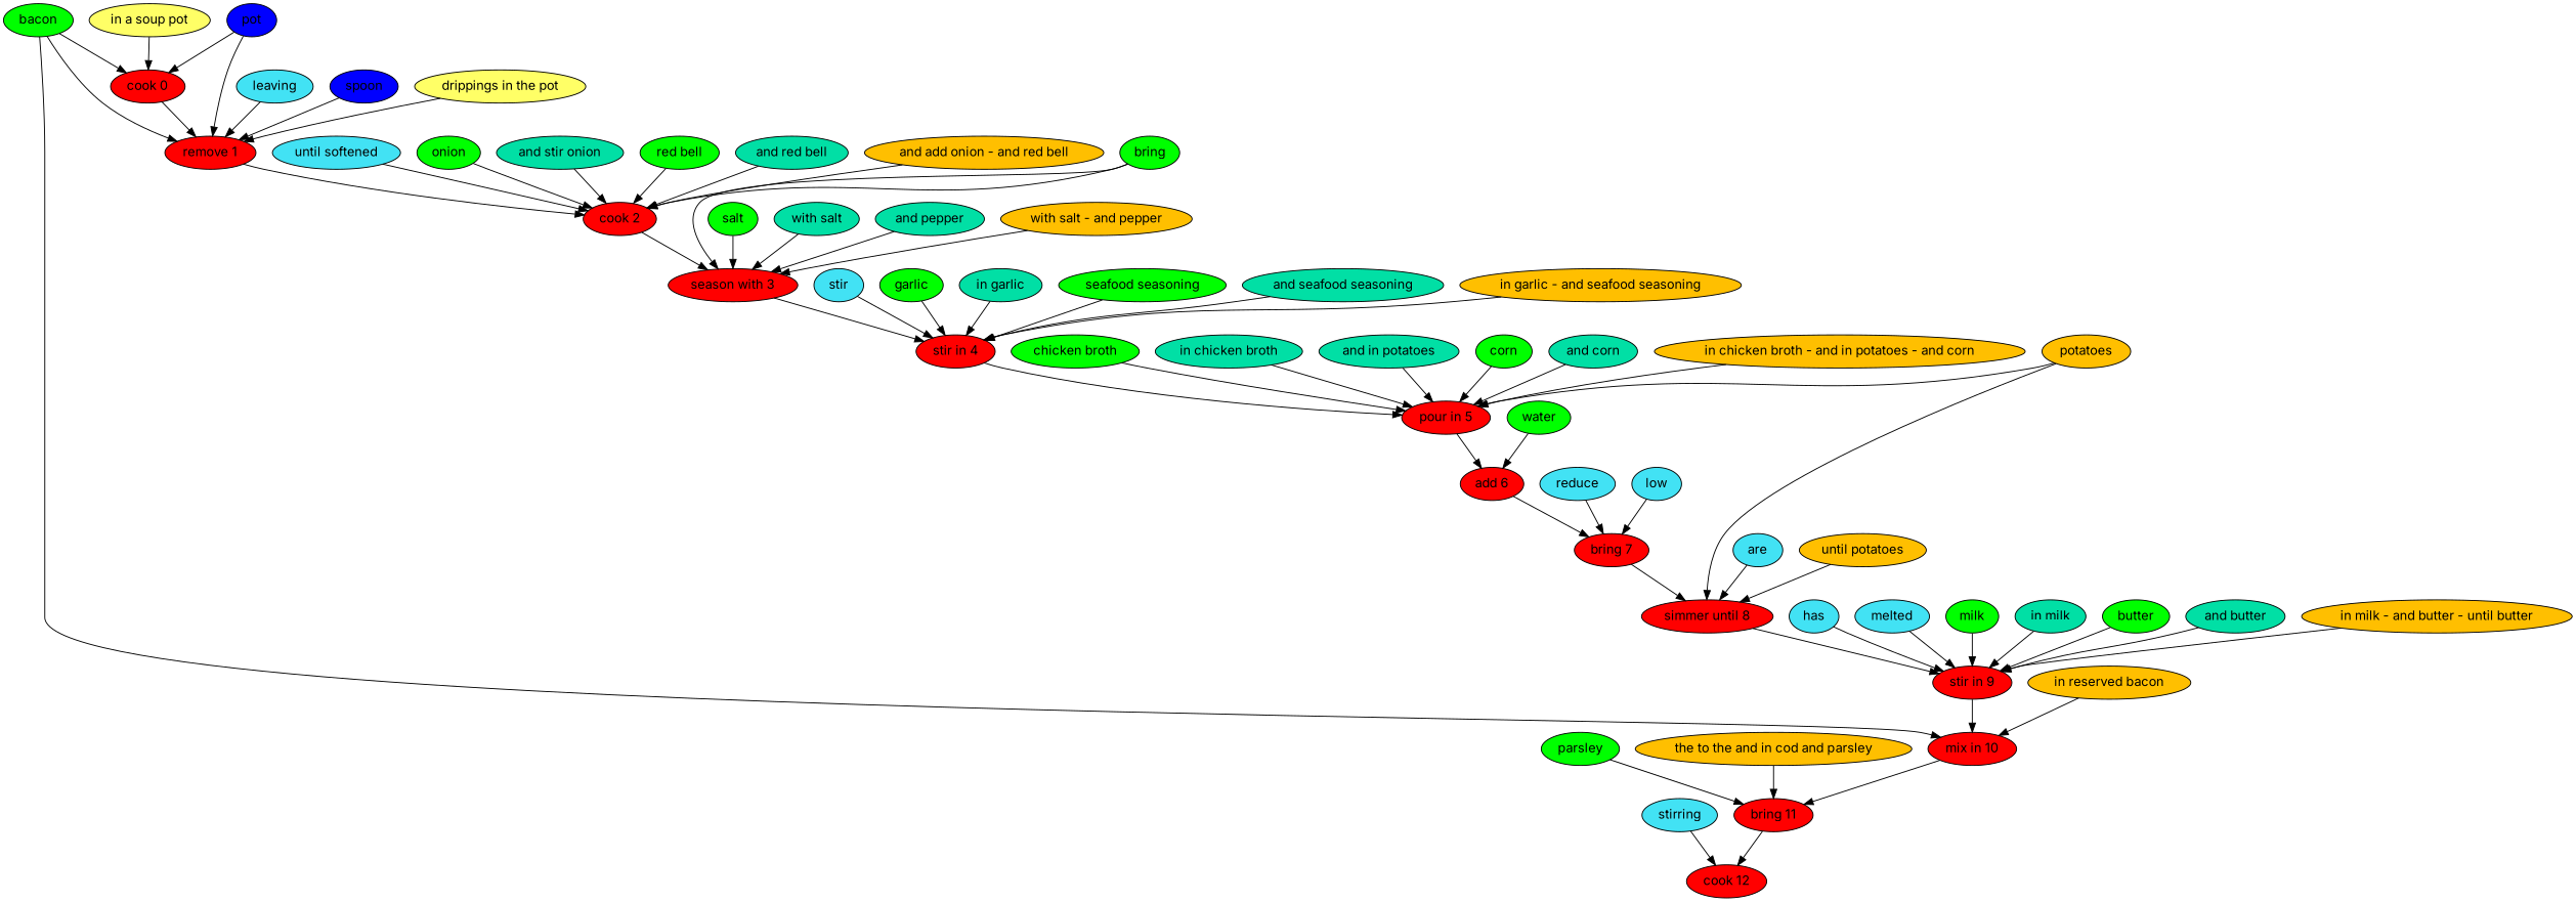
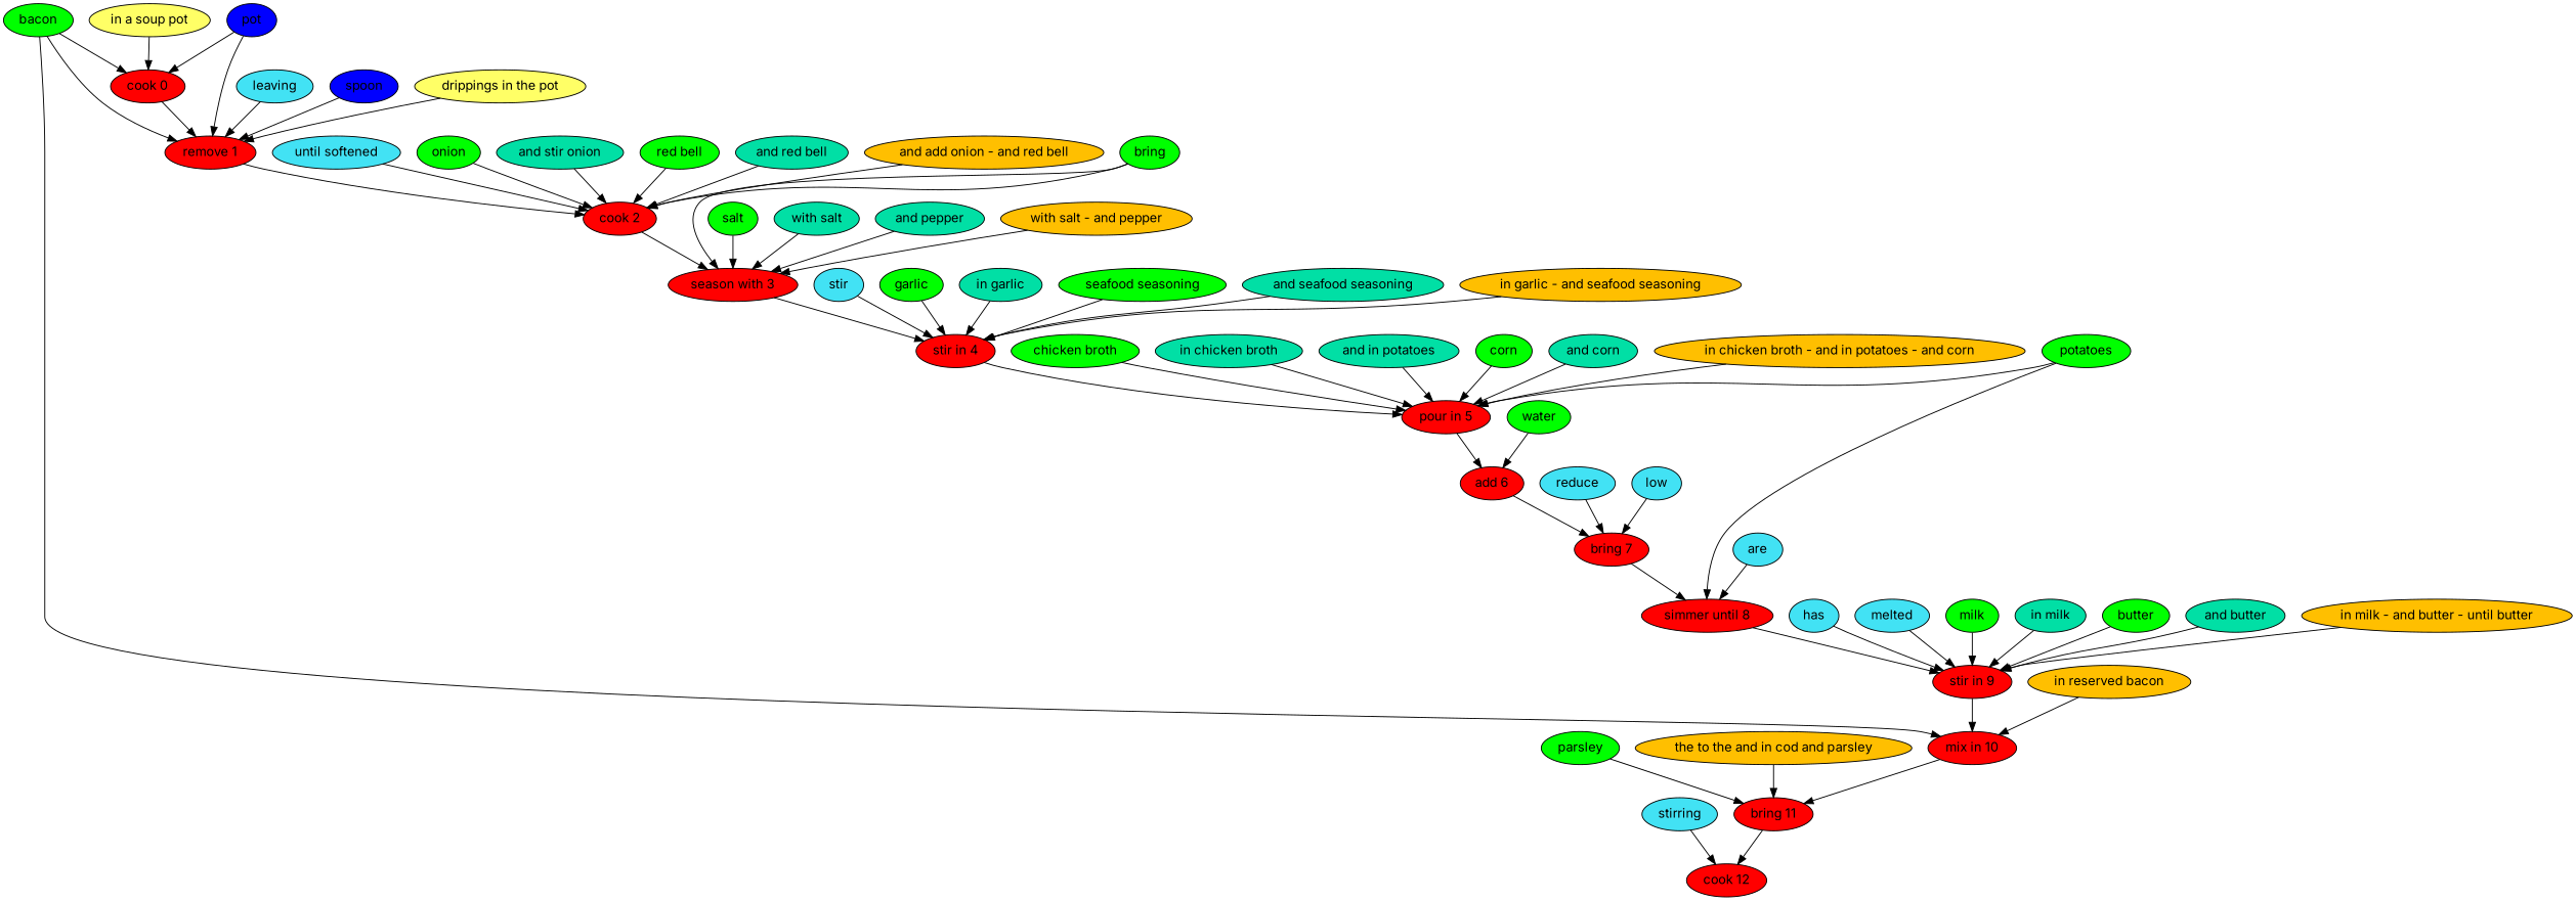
  digraph {
    fontname=Inter
    node [fillcolor=green fontname=Inter style=filled]
    edge [fontname=Inter]
    "cook 0" [fillcolor=red]
    "remove 1" [fillcolor=red]
    "cook 2" [fillcolor=red]
    bacon
    "mix in 10" [fillcolor=red]
    "bring 11" [fillcolor=red]
    pot [fillcolor="#0000ff"]
    "in a soup pot" [fillcolor="#ffff66"]
    "season with 3" [fillcolor=red]
    leaving [fillcolor="#42e2f4"]
    spoon [fillcolor="#0000ff"]
    "drippings in the pot" [fillcolor="#ffff66"]
    "stir in 4" [fillcolor=red]
    "until softened" [fillcolor="#42e2f4"]
    onion
    "and stir onion" [fillcolor="#01DFA5"]
    n17 [label=bring]
    "red bell"
    "and red bell" [fillcolor="#01DFA5"]
    n20 [fillcolor="#FFBF00" label="and add onion - and red bell"]
    "pour in 5" [fillcolor=red]
    salt
    "with salt" [fillcolor="#01DFA5"]
    "and pepper" [fillcolor="#01DFA5"]
    "with salt - and pepper" [fillcolor="#FFBF00"]
    "add 6" [fillcolor=red]
    stir [fillcolor="#42e2f4"]
    garlic
    "in garlic" [fillcolor="#01DFA5"]
    "seafood seasoning"
    "and seafood seasoning" [fillcolor="#01DFA5"]
    "in garlic - and seafood seasoning" [fillcolor="#FFBF00"]
    "bring 7" [fillcolor=red]
    "chicken broth"
    "in chicken broth" [fillcolor="#01DFA5"]
-   potatoes [fillcolor="#FFBF00"]
+   potatoes
    "simmer until 8" [fillcolor=red]
    "stir in 9" [fillcolor=red]
    "and in potatoes" [fillcolor="#01DFA5"]
    corn
    "and corn" [fillcolor="#01DFA5"]
    "in chicken broth - and in potatoes - and corn" [fillcolor="#FFBF00"]
    water
    reduce [fillcolor="#42e2f4"]
    low [fillcolor="#42e2f4"]
    are [fillcolor="#42e2f4"]
-   "until potatoes" [fillcolor="#FFBF00"]
    has [fillcolor="#42e2f4"]
    melted [fillcolor="#42e2f4"]
    milk
    "in milk" [fillcolor="#01DFA5"]
    butter
    "and butter" [fillcolor="#01DFA5"]
    "in milk - and butter - until butter" [fillcolor="#FFBF00"]
    "cook 12" [fillcolor=red]
    "in reserved bacon" [fillcolor="#FFBF00"]
    parsley
    "the to the and in cod and parsley" [fillcolor="#FFBF00"]
    stirring [fillcolor="#42e2f4"]
    "cook 0" -> "remove 1"
    "remove 1" -> "cook 2"
    "cook 2" -> "season with 3"
    bacon -> "cook 0"
    bacon -> "remove 1"
    bacon -> "mix in 10"
    "mix in 10" -> "bring 11"
    "bring 11" -> "cook 12"
    pot -> "cook 0"
    pot -> "remove 1"
    "in a soup pot" -> "cook 0"
    "season with 3" -> "stir in 4"
    leaving -> "remove 1"
    spoon -> "remove 1"
    "drippings in the pot" -> "remove 1"
    "stir in 4" -> "pour in 5"
    "until softened" -> "cook 2"
    onion -> "cook 2"
    "and stir onion" -> "cook 2"
    n17 -> "cook 2"
    n17 -> "season with 3"
    "red bell" -> "cook 2"
    "and red bell" -> "cook 2"
    n20 -> "cook 2"
    "pour in 5" -> "add 6"
    salt -> "season with 3"
    "with salt" -> "season with 3"
    "and pepper" -> "season with 3"
    "with salt - and pepper" -> "season with 3"
    "add 6" -> "bring 7"
    stir -> "stir in 4"
    garlic -> "stir in 4"
    "in garlic" -> "stir in 4"
    "seafood seasoning" -> "stir in 4"
    "and seafood seasoning" -> "stir in 4"
    "in garlic - and seafood seasoning" -> "stir in 4"
    "bring 7" -> "simmer until 8"
    "chicken broth" -> "pour in 5"
    "in chicken broth" -> "pour in 5"
    potatoes -> "pour in 5"
    potatoes -> "simmer until 8"
    "simmer until 8" -> "stir in 9"
    "stir in 9" -> "mix in 10"
    "and in potatoes" -> "pour in 5"
    corn -> "pour in 5"
    "and corn" -> "pour in 5"
    "in chicken broth - and in potatoes - and corn" -> "pour in 5"
    water -> "add 6"
    reduce -> "bring 7"
    low -> "bring 7"
    are -> "simmer until 8"
-   "until potatoes" -> "simmer until 8"
    has -> "stir in 9"
    melted -> "stir in 9"
    milk -> "stir in 9"
    "in milk" -> "stir in 9"
    butter -> "stir in 9"
    "and butter" -> "stir in 9"
    "in milk - and butter - until butter" -> "stir in 9"
    "in reserved bacon" -> "mix in 10"
    parsley -> "bring 11"
    "the to the and in cod and parsley" -> "bring 11"
    stirring -> "cook 12"
  }
